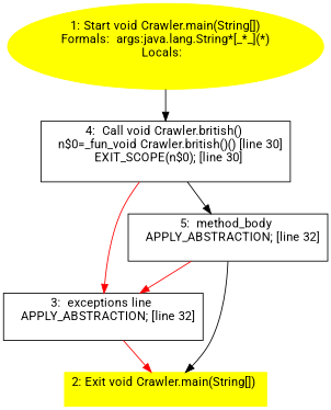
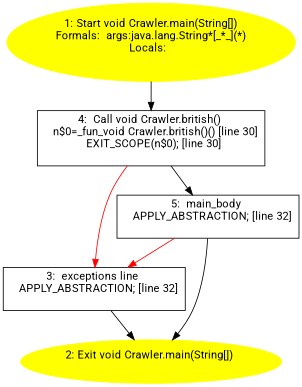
  digraph {
    fontname=Roboto
    node [fontname=Roboto shape=box]
    edge [fontname=Roboto]
    n1 [color=yellow label="1: Start void Crawler.main(String[])\nFormals:  args:java.lang.String*[_*_](*)\nLocals:  \n  " style=filled shape=""]
    n2 [label="4:  Call void Crawler.british() \n   n$0=_fun_void Crawler.british()() [line 30]\n  EXIT_SCOPE(n$0); [line 30]\n "]
    n3 [label="3:  exceptions line \n   APPLY_ABSTRACTION; [line 32]\n "]
-   n4 [label="5:  method_body \n   APPLY_ABSTRACTION; [line 32]\n "]
-   n5 [color=yellow label="2: Exit void Crawler.main(String[]) \n  " style=filled]
+   n4 [label="5:  main_body \n   APPLY_ABSTRACTION; [line 32]\n "]
+   n5 [color=yellow label="2: Exit void Crawler.main(String[]) \n  " style=filled shape=""]
    n1 -> n2
    n2 -> n3 [color=red]
    n2 -> n4
-   n3 -> n5 [color=red]
+   n3 -> n5
    n4 -> n3 [color=red]
    n4 -> n5
  }
